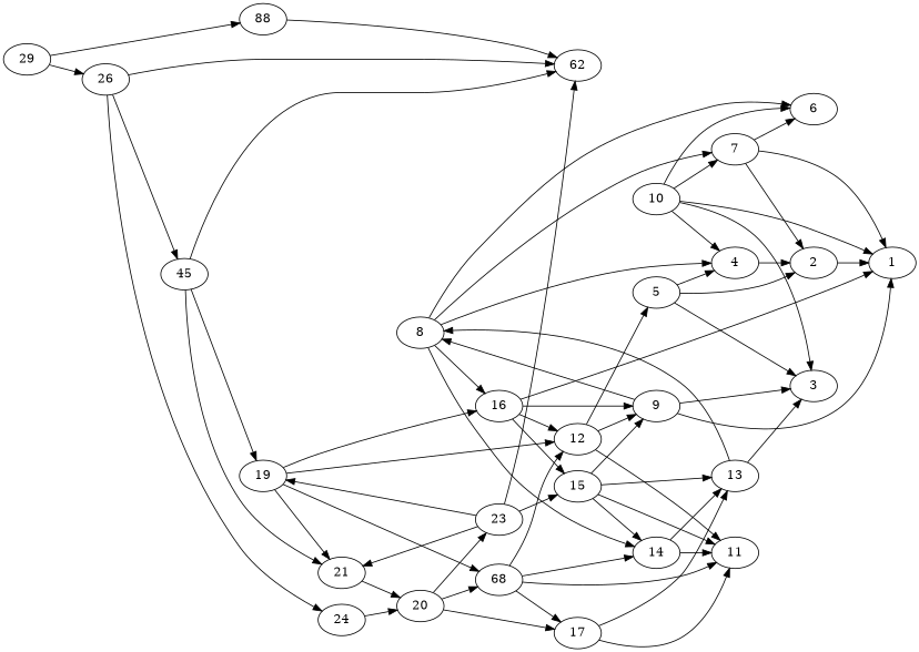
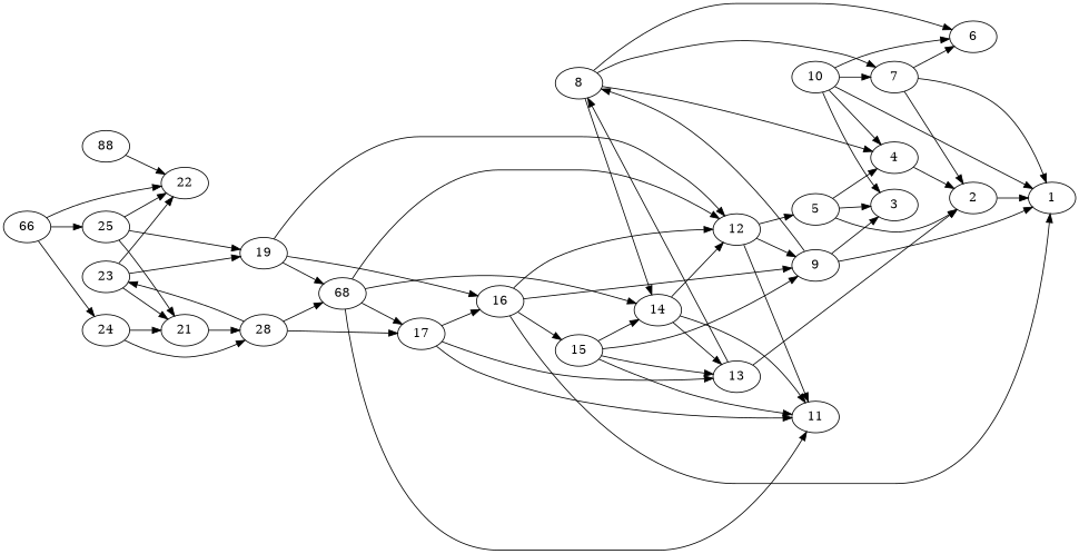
  digraph {
    rankdir=LR
    2
    1
    4
    5
    3
    7
    6
    8
    14
    9
    10
    12
    11
    13
    15
    16
    17
    n18 [label=68]
    19
-   20
+   20 [label=28]
    23
    21
-   22 [label=62]
+   22
    24
-   25 [label=45]
-   26
+   25
+   26 [label=66]
    n27 [label=88]
-   29
    2 -> 1
    4 -> 2
    5 -> 2
    5 -> 4
    5 -> 3
    7 -> 2
    7 -> 1
    7 -> 6
    8 -> 4
    8 -> 7
    8 -> 6
    8 -> 14
+   14 -> 12
    14 -> 11
    14 -> 13
    9 -> 1
    9 -> 3
    9 -> 8
    10 -> 1
    10 -> 4
    10 -> 3
    10 -> 7
    10 -> 6
    12 -> 5
    12 -> 9
    12 -> 11
-   13 -> 3
+   13 -> 2
    13 -> 8
    15 -> 14
    15 -> 9
    15 -> 11
    15 -> 13
    16 -> 1
    16 -> 9
    16 -> 12
    16 -> 15
    17 -> 11
    17 -> 13
-   8 -> 16
+   17 -> 16
    n18 -> 14
    n18 -> 12
    n18 -> 11
    n18 -> 17
    19 -> 12
    19 -> 16
    19 -> n18
    20 -> 17
    20 -> n18
    20 -> 23
-   23 -> 15
    23 -> 19
    23 -> 21
    23 -> 22
    21 -> 20
    24 -> 20
-   19 -> 21
+   24 -> 21
    25 -> 19
    25 -> 21
    25 -> 22
    26 -> 22
    26 -> 24
    26 -> 25
    n27 -> 22
-   29 -> 26
-   29 -> n27
  }
